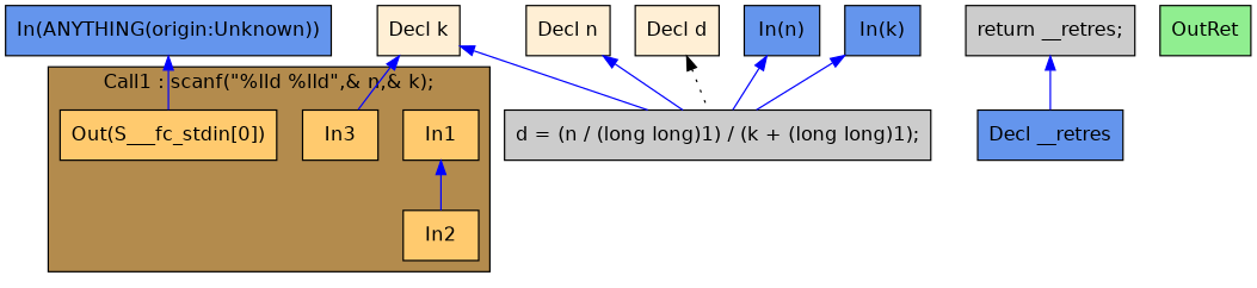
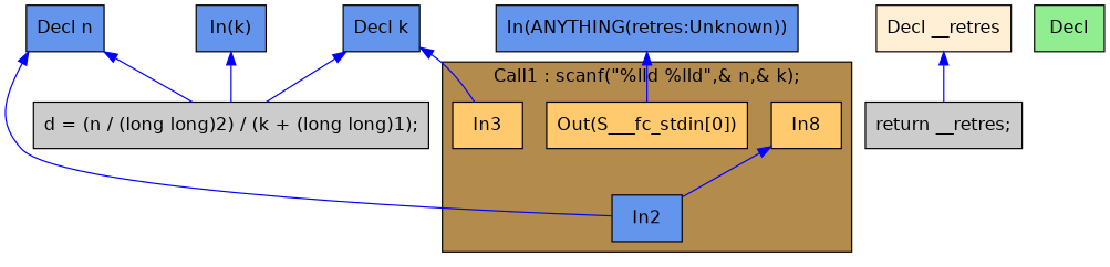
  digraph {
    fontname="DejaVu Sans"
    rankdir=TB
    node [fillcolor="#FFCA6E" fontname="DejaVu Sans" shape=box style=filled]
    edge [color="#0000FF" dir=back fontname="DejaVu Sans"]
-   n1 [label=In1]
-   n2 [label=In2]
+   n1 [label=In8]
+   n2 [fillcolor="#6495ED" label=In2]
    n3 [label=In3]
    n4 [label="Out(S___fc_stdin[0])"]
-   n5 [fillcolor="#FFEFD5" label="Decl n"]
-   n6 [fillcolor="#CCCCCC" label="d = (n / (long long)1) / (k + (long long)1);"]
-   n7 [fillcolor="#FFEFD5" label="Decl k"]
-   n8 [fillcolor="#FFEFD5" label="Decl d"]
-   n9 [fillcolor="#6495ED" label="Decl __retres"]
+   n5 [fillcolor="#6495ED" label="Decl n"]
+   n6 [fillcolor="#CCCCCC" label="d = (n / (long long)2) / (k + (long long)1);"]
+   n7 [fillcolor="#6495ED" label="Decl k"]
+   n9 [fillcolor="#FFEFD5" label="Decl __retres"]
    n10 [fillcolor="#CCCCCC" label="return __retres;"]
-   n11 [fillcolor="#90EE90" label=OutRet]
-   n12 [fillcolor="#6495ED" label="In(n)"]
+   n11 [fillcolor="#90EE90" label=Decl]
    n13 [fillcolor="#6495ED" label="In(k)"]
-   n14 [fillcolor="#6495ED" label="In(ANYTHING(origin:Unknown))"]
+   n14 [fillcolor="#6495ED" label="In(ANYTHING(retres:Unknown))"]
    subgraph cluster_1 {
      fillcolor="#B38B4D"
      label="Call1 : scanf(\"%lld %lld\",& n,& k);"
      style=filled
      n1
      n2
      n3
      n4
    }
    n1 -> n2
+   n5 -> n2
    n5 -> n6
    n7 -> n3
    n7 -> n6
-   n8 -> n6 [color="#000000" style=dotted]
-   n10 -> n9
-   n12 -> n6
+   n9 -> n10
    n13 -> n6
    n14 -> n4
  }
